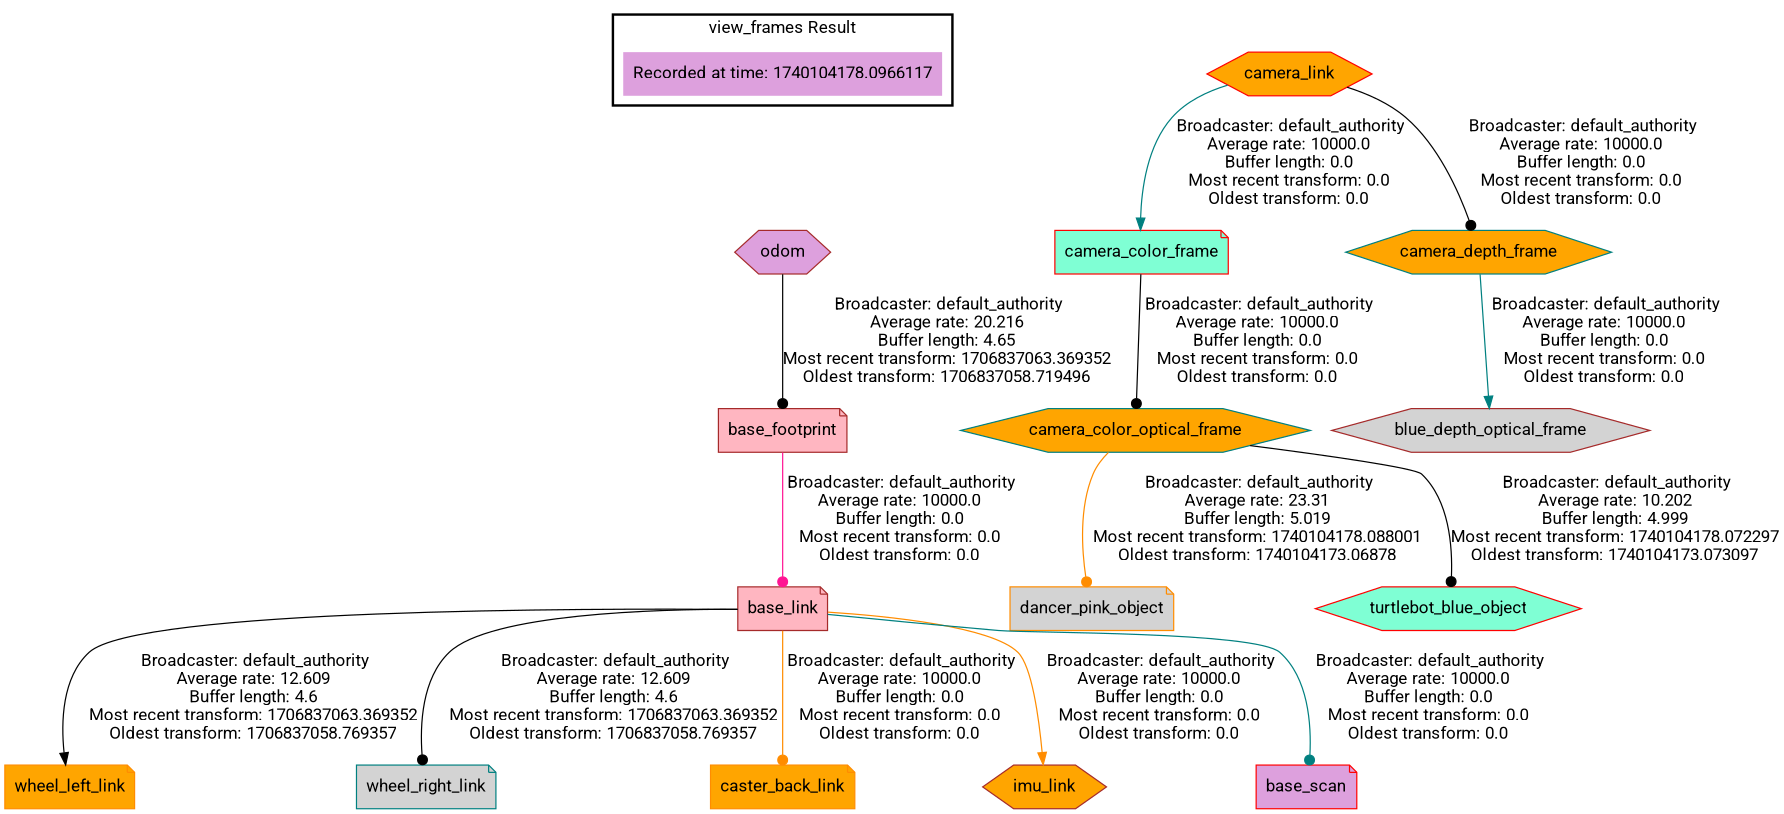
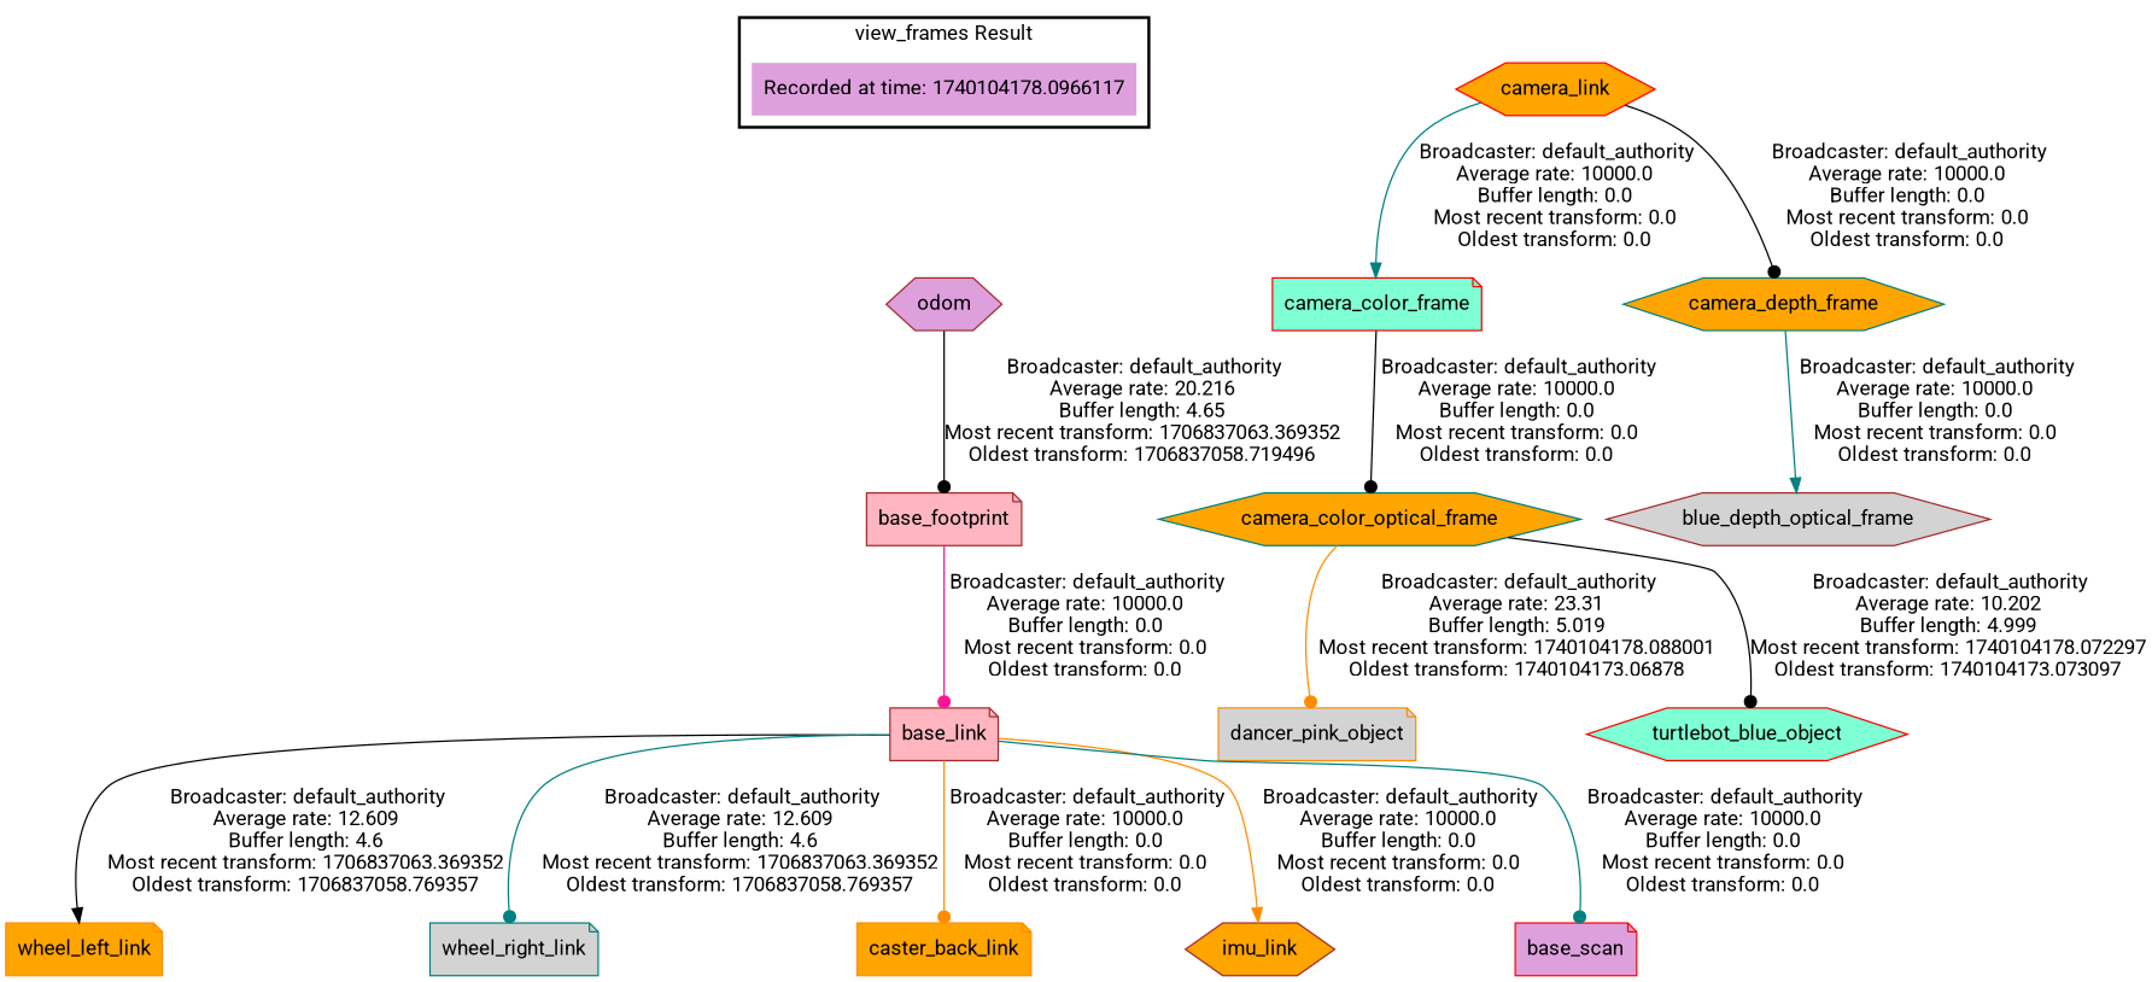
  digraph {
    fontname=Roboto
    node [color=red fillcolor=orange fontname=Roboto shape=note style=filled]
    edge [fontname=Roboto arrowhead=dot color=black]
    "Recorded at time: 1740104178.0966117" [fillcolor=plum shape=plaintext]
    odom [color=brown fillcolor=plum shape=hexagon]
    camera_color_optical_frame [color=teal shape=hexagon]
    dancer_pink_object [color=darkorange fillcolor=lightgrey]
    turtlebot_blue_object [fillcolor=aquamarine shape=hexagon]
    camera_color_frame [fillcolor=aquamarine]
    camera_link [shape=hexagon]
    camera_depth_frame [color=teal shape=hexagon]
    n9 [color=brown fillcolor=lightgrey label=blue_depth_optical_frame shape=hexagon]
    base_link [color=brown fillcolor=lightpink]
    wheel_left_link [color=darkorange]
    wheel_right_link [color=teal fillcolor=lightgrey]
    caster_back_link [color=darkorange]
    imu_link [color=brown shape=hexagon]
    base_scan [fillcolor=plum]
    base_footprint [color=brown fillcolor=lightpink]
    subgraph cluster_1 {
      color=black
      label="view_frames Result"
      style=bold
      "Recorded at time: 1740104178.0966117"
    }
    "Recorded at time: 1740104178.0966117" -> odom [style=invis arrowhead="" color=""]
    odom -> base_footprint [label=" Broadcaster: default_authority\nAverage rate: 20.216\nBuffer length: 4.65\nMost recent transform: 1706837063.369352\nOldest transform: 1706837058.719496\n"]
    camera_color_optical_frame -> dancer_pink_object [color=darkorange label=" Broadcaster: default_authority\nAverage rate: 23.31\nBuffer length: 5.019\nMost recent transform: 1740104178.088001\nOldest transform: 1740104173.06878\n"]
    camera_color_optical_frame -> turtlebot_blue_object [label=" Broadcaster: default_authority\nAverage rate: 10.202\nBuffer length: 4.999\nMost recent transform: 1740104178.072297\nOldest transform: 1740104173.073097\n"]
    camera_color_frame -> camera_color_optical_frame [label=" Broadcaster: default_authority\nAverage rate: 10000.0\nBuffer length: 0.0\nMost recent transform: 0.0\nOldest transform: 0.0\n"]
    camera_link -> camera_color_frame [arrowhead=normal color=teal label=" Broadcaster: default_authority\nAverage rate: 10000.0\nBuffer length: 0.0\nMost recent transform: 0.0\nOldest transform: 0.0\n"]
    camera_link -> camera_depth_frame [label=" Broadcaster: default_authority\nAverage rate: 10000.0\nBuffer length: 0.0\nMost recent transform: 0.0\nOldest transform: 0.0\n"]
    camera_depth_frame -> n9 [arrowhead=normal color=teal label=" Broadcaster: default_authority\nAverage rate: 10000.0\nBuffer length: 0.0\nMost recent transform: 0.0\nOldest transform: 0.0\n"]
    base_link -> wheel_left_link [arrowhead=normal label=" Broadcaster: default_authority\nAverage rate: 12.609\nBuffer length: 4.6\nMost recent transform: 1706837063.369352\nOldest transform: 1706837058.769357\n"]
-   base_link -> wheel_right_link [label=" Broadcaster: default_authority\nAverage rate: 12.609\nBuffer length: 4.6\nMost recent transform: 1706837063.369352\nOldest transform: 1706837058.769357\n"]
+   base_link -> wheel_right_link [color=teal label=" Broadcaster: default_authority\nAverage rate: 12.609\nBuffer length: 4.6\nMost recent transform: 1706837063.369352\nOldest transform: 1706837058.769357\n"]
    base_link -> caster_back_link [color=darkorange label=" Broadcaster: default_authority\nAverage rate: 10000.0\nBuffer length: 0.0\nMost recent transform: 0.0\nOldest transform: 0.0\n"]
    base_link -> imu_link [arrowhead=normal color=darkorange label=" Broadcaster: default_authority\nAverage rate: 10000.0\nBuffer length: 0.0\nMost recent transform: 0.0\nOldest transform: 0.0\n"]
    base_link -> base_scan [color=teal label=" Broadcaster: default_authority\nAverage rate: 10000.0\nBuffer length: 0.0\nMost recent transform: 0.0\nOldest transform: 0.0\n"]
    base_footprint -> base_link [color=deeppink label=" Broadcaster: default_authority\nAverage rate: 10000.0\nBuffer length: 0.0\nMost recent transform: 0.0\nOldest transform: 0.0\n"]
  }
